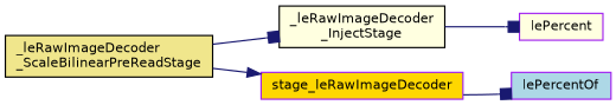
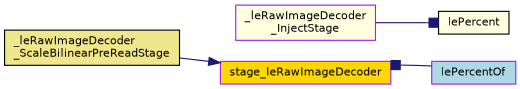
  digraph {
    rankdir=LR
    node [color=purple fillcolor=lightyellow fontname=Helvetica fontsize=10 shape=record style=filled]
    edge [arrowhead=box color=midnightblue fontname=Helvetica fontsize=10 labelfontname=Helvetica labelfontsize=10 style=solid]
    n1 [color=black fillcolor=khaki fontcolor=black height=0.2 label="_leRawImageDecoder\l_ScaleBilinearPreReadStage" width=0.4]
-   n2 [color=black height=0.2 label="_leRawImageDecoder\l_InjectStage" width=0.4]
+   n2 [height=0.2 label="_leRawImageDecoder\l_InjectStage" width=0.4]
    n3 [fillcolor=gold height=0.2 label=stage_leRawImageDecoder width=0.4]
-   n4 [height=0.2 label=lePercent width=0.4]
+   n4 [color=black height=0.2 label=lePercent width=0.4]
    n5 [fillcolor=lightblue height=0.2 label=lePercentOf width=0.4]
-   n1 -> n2
    n1 -> n3 [arrowhead=normal]
    n2 -> n4
-   n3 -> n5
+   n5 -> n3
  }
